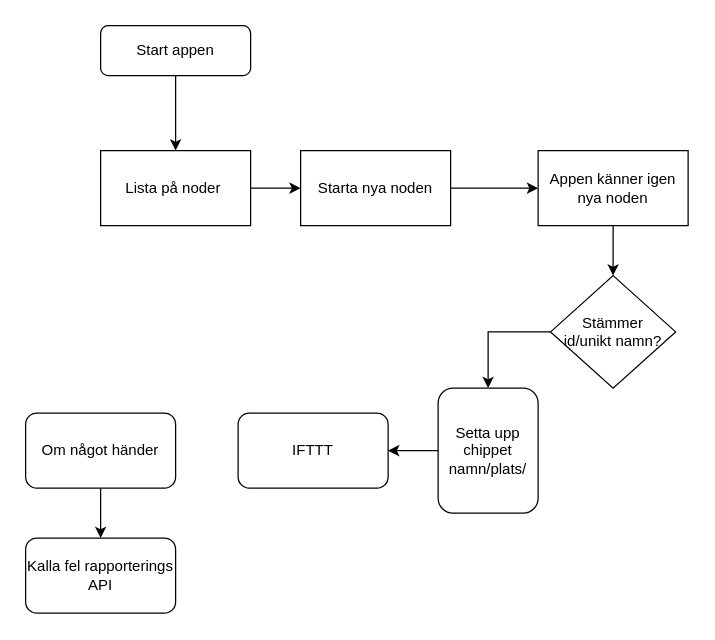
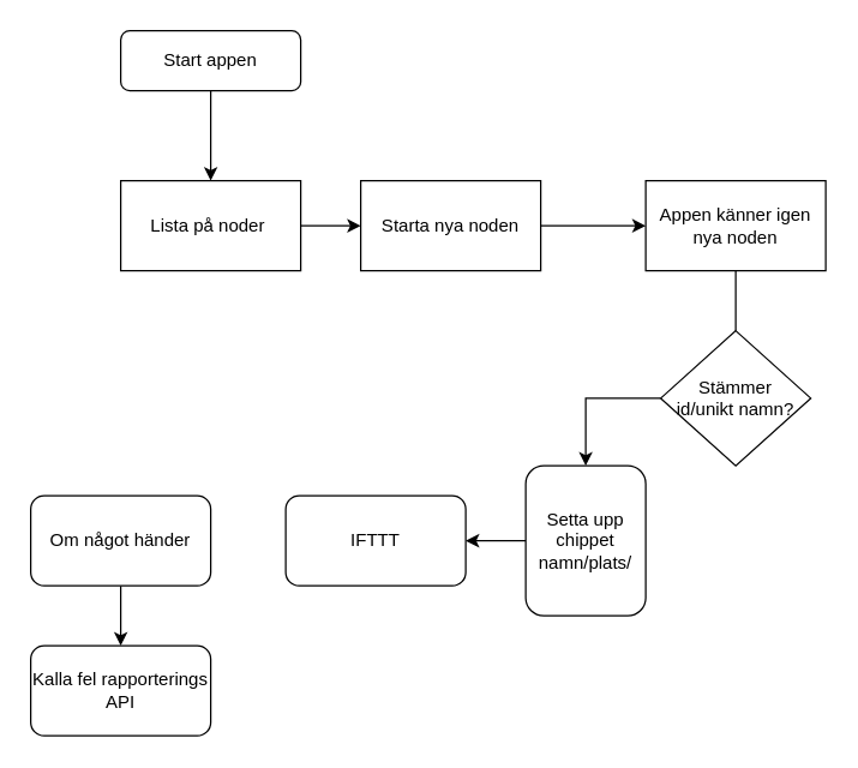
  <mxCell id="0" />
  <mxCell id="1" parent="0" />
  <mxCell id="2" style="edgeStyle=orthogonalEdgeStyle;rounded=0;orthogonalLoop=1;jettySize=auto;html=1;" edge="1" parent="1" source="3" target="5"><mxGeometry relative="1" as="geometry"><mxPoint x="140" y="200" as="targetPoint" /></mxGeometry></mxCell>
  <mxCell id="3" value="Start appen" style="rounded=1;whiteSpace=wrap;html=1;fontSize=12;glass=0;strokeWidth=1;shadow=0;" parent="1" vertex="1"><mxGeometry x="80" y="20" width="120" height="40" as="geometry" /></mxCell>
  <mxCell id="4" style="edgeStyle=orthogonalEdgeStyle;rounded=0;orthogonalLoop=1;jettySize=auto;html=1;entryX=0;entryY=0.5;entryDx=0;entryDy=0;" edge="1" parent="1" source="5" target="7"><mxGeometry relative="1" as="geometry"><mxPoint x="230" y="150" as="targetPoint" /></mxGeometry></mxCell>
  <mxCell id="5" value="Lista på noder&amp;nbsp;" style="rounded=0;whiteSpace=wrap;html=1;" vertex="1" parent="1"><mxGeometry x="80" y="120" width="120" height="60" as="geometry" /></mxCell>
  <mxCell id="6" style="edgeStyle=orthogonalEdgeStyle;rounded=0;orthogonalLoop=1;jettySize=auto;html=1;" edge="1" parent="1" source="7" target="9"><mxGeometry relative="1" as="geometry"><mxPoint x="140" y="370" as="targetPoint" /></mxGeometry></mxCell>
  <mxCell id="7" value="Starta nya noden" style="rounded=0;whiteSpace=wrap;html=1;" vertex="1" parent="1"><mxGeometry x="240" y="120" width="120" height="60" as="geometry" /></mxCell>
- <mxCell id="8" style="edgeStyle=orthogonalEdgeStyle;rounded=0;orthogonalLoop=1;jettySize=auto;html=1;entryX=0.5;entryY=0;entryDx=0;entryDy=0;" edge="1" parent="1" source="9" target="11"><mxGeometry relative="1" as="geometry" /></mxCell>
+ <mxCell id="8" style="edgeStyle=orthogonalEdgeStyle;rounded=0;orthogonalLoop=1;jettySize=auto;html=1;entryX=0.5;entryY=0;entryDx=0;entryDy=0;endArrow=none;" edge="1" parent="1" source="9" target="11"><mxGeometry relative="1" as="geometry" /></mxCell>
  <mxCell id="9" value="Appen känner igen nya noden" style="rounded=0;whiteSpace=wrap;html=1;" vertex="1" parent="1"><mxGeometry x="430" y="120" width="120" height="60" as="geometry" /></mxCell>
  <mxCell id="10" style="edgeStyle=orthogonalEdgeStyle;rounded=0;orthogonalLoop=1;jettySize=auto;html=1;exitX=0;exitY=0.5;exitDx=0;exitDy=0;" edge="1" parent="1" source="11"><mxGeometry relative="1" as="geometry"><mxPoint x="390" y="310" as="targetPoint" /><Array as="points"><mxPoint x="390" y="265" /></Array></mxGeometry></mxCell>
  <mxCell id="11" value="Stämmer&lt;br&gt;id/unikt namn?" style="rhombus;whiteSpace=wrap;html=1;" vertex="1" parent="1"><mxGeometry x="440" y="220" width="100" height="90" as="geometry" /></mxCell>
  <mxCell id="12" value="" style="edgeStyle=orthogonalEdgeStyle;rounded=0;orthogonalLoop=1;jettySize=auto;html=1;" edge="1" parent="1" source="13" target="14"><mxGeometry relative="1" as="geometry" /></mxCell>
  <mxCell id="13" value="Setta upp chippet&lt;br&gt;namn/plats/" style="rounded=1;whiteSpace=wrap;html=1;" vertex="1" parent="1"><mxGeometry x="350" y="310" width="80" height="100" as="geometry" /></mxCell>
  <mxCell id="14" value="IFTTT" style="whiteSpace=wrap;html=1;rounded=1;" vertex="1" parent="1"><mxGeometry x="190" y="330" width="120" height="60" as="geometry" /></mxCell>
  <mxCell id="15" value="" style="edgeStyle=orthogonalEdgeStyle;rounded=0;orthogonalLoop=1;jettySize=auto;html=1;" edge="1" parent="1" source="16" target="17"><mxGeometry relative="1" as="geometry" /></mxCell>
  <mxCell id="16" value="Om något händer" style="whiteSpace=wrap;html=1;rounded=1;" vertex="1" parent="1"><mxGeometry x="20" y="330" width="120" height="60" as="geometry" /></mxCell>
  <mxCell id="17" value="Kalla fel rapporterings API" style="rounded=1;whiteSpace=wrap;html=1;" vertex="1" parent="1"><mxGeometry x="20" y="430" width="120" height="60" as="geometry" /></mxCell>
